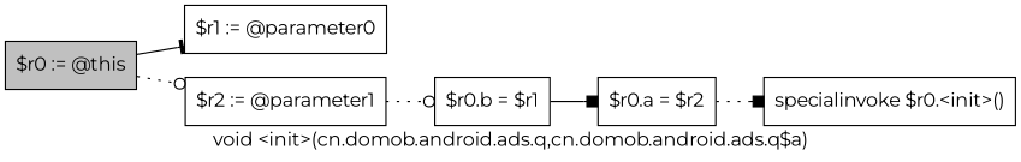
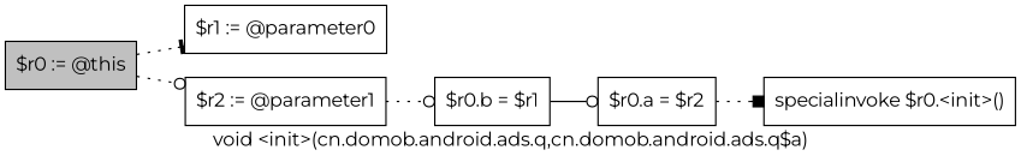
  digraph {
    fontname=Montserrat
    label="void <init>(cn.domob.android.ads.q,cn.domob.android.ads.q$a)"
    rankdir=LR
    node [fontname=Montserrat shape=box]
    edge [arrowhead=odot fontname=Montserrat style=dotted]
    n1 [fillcolor=gray label="$r0 := @this" style=filled]
    n2 [label="$r1 := @parameter0"]
    n3 [label="$r2 := @parameter1"]
    n4 [label="$r0.b = $r1"]
    n5 [label="$r0.a = $r2"]
    n6 [label="specialinvoke $r0.<init>()"]
-   n1 -> n2 [arrowhead=tee style=solid]
+   n1 -> n2 [arrowhead=tee]
    n1 -> n3
    n3 -> n4
-   n4 -> n5 [arrowhead=box style=solid]
+   n4 -> n5 [style=solid]
    n5 -> n6 [arrowhead=box]
  }
